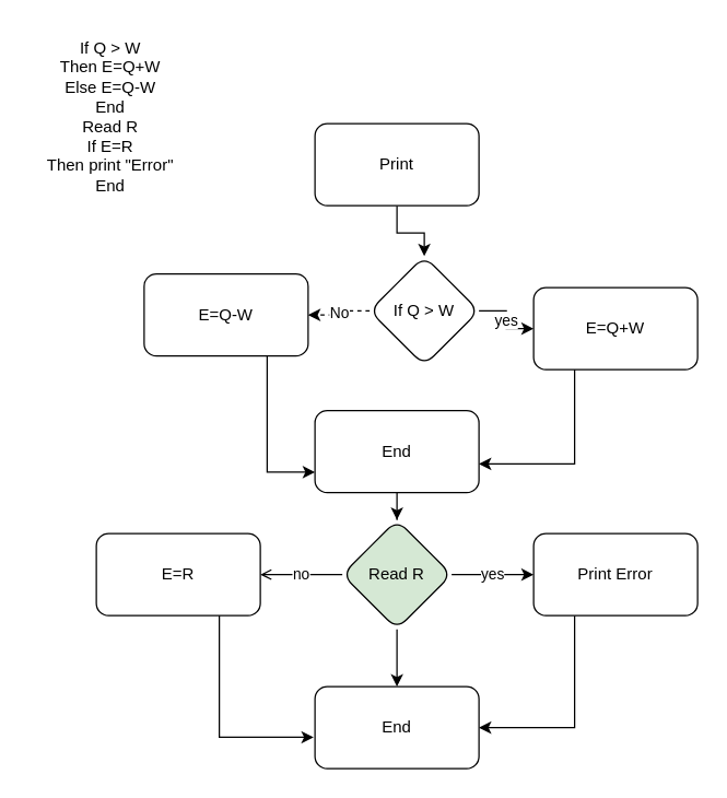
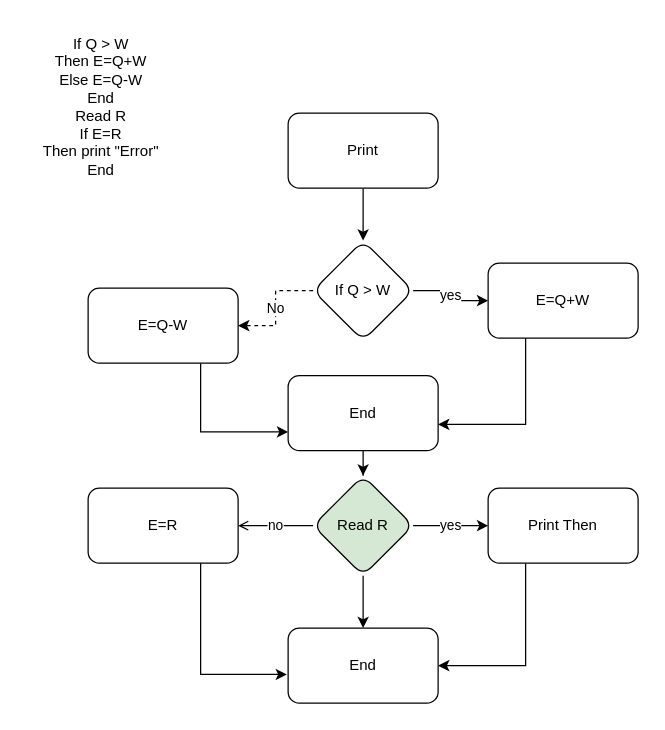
  <mxCell id="0" />
  <mxCell id="1" parent="0" />
  <mxCell id="2" value="If Q &amp;gt; W&lt;br&gt;Then E=Q+W&lt;br&gt;Else E=Q-W&lt;br&gt;End&lt;br&gt;Read R&lt;br&gt;If E=R&lt;br&gt;Then print &quot;Error&quot;&lt;br&gt;End" style="text;html=1;align=center;verticalAlign=middle;resizable=0;points=[];autosize=1;strokeColor=none;fillColor=none;" vertex="1" parent="1"><mxGeometry x="20" y="20" width="120" height="130" as="geometry" /></mxCell>
  <mxCell id="3" value="" style="edgeStyle=orthogonalEdgeStyle;rounded=0;orthogonalLoop=1;jettySize=auto;html=1;" edge="1" parent="1" source="4" target="7"><mxGeometry relative="1" as="geometry" /></mxCell>
  <mxCell id="4" value="Print" style="rounded=1;whiteSpace=wrap;html=1;" vertex="1" parent="1"><mxGeometry x="230" y="90" width="120" height="60" as="geometry" /></mxCell>
  <mxCell id="5" value="yes" style="edgeStyle=orthogonalEdgeStyle;rounded=0;orthogonalLoop=1;jettySize=auto;html=1;" edge="1" parent="1" source="7" target="8"><mxGeometry relative="1" as="geometry" /></mxCell>
  <mxCell id="6" value="No" style="edgeStyle=orthogonalEdgeStyle;rounded=0;orthogonalLoop=1;jettySize=auto;html=1;dashed=1;" edge="1" parent="1" source="7" target="10"><mxGeometry relative="1" as="geometry" /></mxCell>
- <mxCell id="7" value="If Q &amp;gt; W" style="rhombus;whiteSpace=wrap;html=1;rounded=1;" vertex="1" parent="1"><mxGeometry x="270" y="187" width="80" height="80" as="geometry" /></mxCell>
+ <mxCell id="7" value="If Q &amp;gt; W" style="rhombus;whiteSpace=wrap;html=1;rounded=1;" vertex="1" parent="1"><mxGeometry x="250" y="192" width="80" height="80" as="geometry" /></mxCell>
  <mxCell id="8" value="E=Q+W" style="whiteSpace=wrap;html=1;rounded=1;" vertex="1" parent="1"><mxGeometry x="390" y="210" width="120" height="60" as="geometry" /></mxCell>
  <mxCell id="9" style="edgeStyle=orthogonalEdgeStyle;rounded=0;orthogonalLoop=1;jettySize=auto;html=1;exitX=0.75;exitY=1;exitDx=0;exitDy=0;entryX=0;entryY=0.75;entryDx=0;entryDy=0;" edge="1" parent="1" source="10" target="20"><mxGeometry relative="1" as="geometry" /></mxCell>
- <mxCell id="10" value="E=Q-W" style="whiteSpace=wrap;html=1;rounded=1;" vertex="1" parent="1"><mxGeometry x="105" y="200" width="120" height="60" as="geometry" /></mxCell>
+ <mxCell id="10" value="E=Q-W" style="whiteSpace=wrap;html=1;rounded=1;" vertex="1" parent="1"><mxGeometry x="70" y="230" width="120" height="60" as="geometry" /></mxCell>
  <mxCell id="11" value="yes" style="edgeStyle=orthogonalEdgeStyle;rounded=0;orthogonalLoop=1;jettySize=auto;html=1;" edge="1" parent="1" source="14" target="16"><mxGeometry relative="1" as="geometry" /></mxCell>
  <mxCell id="12" value="no" style="edgeStyle=orthogonalEdgeStyle;rounded=0;orthogonalLoop=1;jettySize=auto;html=1;endArrow=open;" edge="1" parent="1" source="14" target="17"><mxGeometry relative="1" as="geometry" /></mxCell>
  <mxCell id="13" value="" style="edgeStyle=orthogonalEdgeStyle;rounded=0;orthogonalLoop=1;jettySize=auto;html=1;" edge="1" parent="1" source="14" target="18"><mxGeometry relative="1" as="geometry" /></mxCell>
  <mxCell id="14" value="Read R" style="rhombus;whiteSpace=wrap;html=1;rounded=1;fillColor=#d5e8d4;" vertex="1" parent="1"><mxGeometry x="250" y="380" width="80" height="80" as="geometry" /></mxCell>
  <mxCell id="15" style="edgeStyle=orthogonalEdgeStyle;rounded=0;orthogonalLoop=1;jettySize=auto;html=1;exitX=0.25;exitY=1;exitDx=0;exitDy=0;entryX=1;entryY=0.5;entryDx=0;entryDy=0;" edge="1" parent="1" source="16" target="18"><mxGeometry relative="1" as="geometry" /></mxCell>
- <mxCell id="16" value="Print Error" style="whiteSpace=wrap;html=1;rounded=1;" vertex="1" parent="1"><mxGeometry x="390" y="390" width="120" height="60" as="geometry" /></mxCell>
+ <mxCell id="16" value="Print Then" style="whiteSpace=wrap;html=1;rounded=1;" vertex="1" parent="1"><mxGeometry x="390" y="390" width="120" height="60" as="geometry" /></mxCell>
  <mxCell id="17" value="E=R" style="whiteSpace=wrap;html=1;rounded=1;" vertex="1" parent="1"><mxGeometry x="70" y="390" width="120" height="60" as="geometry" /></mxCell>
  <mxCell id="18" value="End" style="whiteSpace=wrap;html=1;rounded=1;" vertex="1" parent="1"><mxGeometry x="230" y="502" width="120" height="60" as="geometry" /></mxCell>
  <mxCell id="19" style="edgeStyle=orthogonalEdgeStyle;rounded=0;orthogonalLoop=1;jettySize=auto;html=1;exitX=0.5;exitY=1;exitDx=0;exitDy=0;" edge="1" parent="1" source="20" target="14"><mxGeometry relative="1" as="geometry" /></mxCell>
  <mxCell id="20" value="End" style="rounded=1;whiteSpace=wrap;html=1;" vertex="1" parent="1"><mxGeometry x="230" y="300" width="120" height="60" as="geometry" /></mxCell>
  <mxCell id="21" style="edgeStyle=orthogonalEdgeStyle;rounded=0;orthogonalLoop=1;jettySize=auto;html=1;exitX=0.25;exitY=1;exitDx=0;exitDy=0;entryX=1;entryY=0.65;entryDx=0;entryDy=0;entryPerimeter=0;" edge="1" parent="1" source="8" target="20"><mxGeometry relative="1" as="geometry" /></mxCell>
  <mxCell id="22" style="edgeStyle=orthogonalEdgeStyle;rounded=0;orthogonalLoop=1;jettySize=auto;html=1;exitX=0.75;exitY=1;exitDx=0;exitDy=0;entryX=-0.008;entryY=0.617;entryDx=0;entryDy=0;entryPerimeter=0;" edge="1" parent="1" source="17" target="18"><mxGeometry relative="1" as="geometry" /></mxCell>
